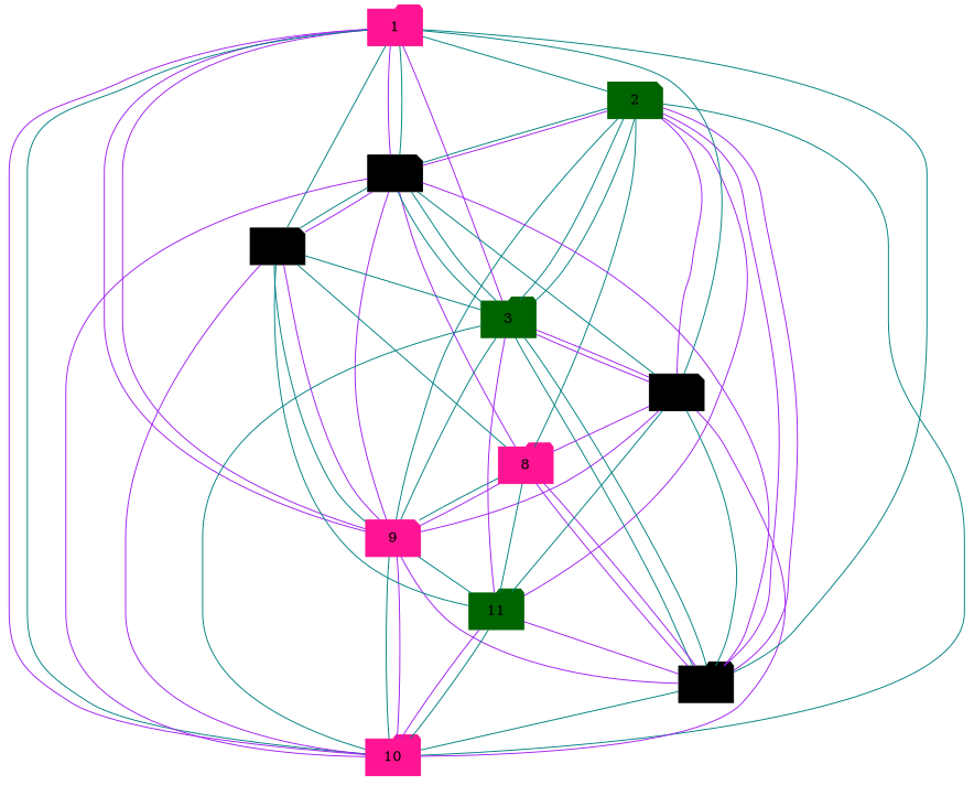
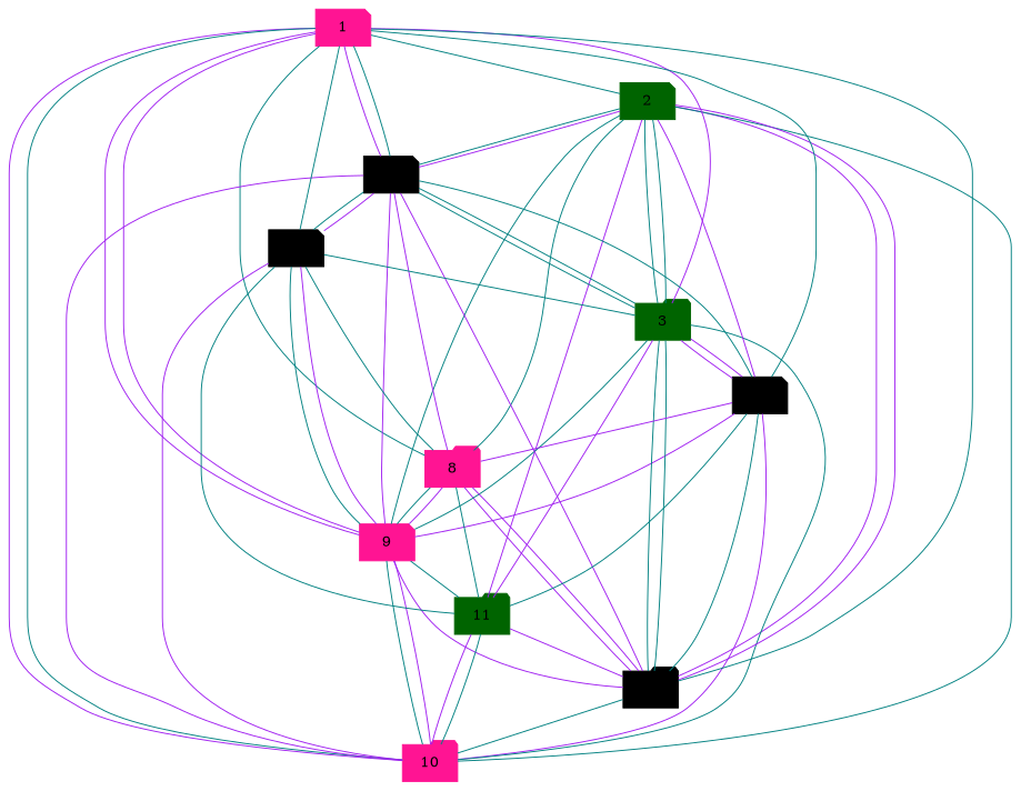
  graph {
    node [color=deeppink shape=folder style=filled]
    edge [color=teal]
-   1
+   1 [shape=note]
    2 [color=darkgreen shape=note]
    4 [color=black shape=note]
    8
    9 [shape=note]
    10
    3 [color=darkgreen]
    5 [color=black]
    11 [color=darkgreen]
    6 [color=black shape=note]
    7 [color=black shape=note]
    1 -- 2
    1 -- 4 [color=purple]
+   1 -- 8
    1 -- 9 [color=purple]
    1 -- 10 [color=purple]
    2 -- 4
    2 -- 8
    2 -- 9
    2 -- 3
    2 -- 5 [color=purple]
    2 -- 11 [color=purple]
    4 -- 1
    4 -- 2 [color=purple]
    4 -- 8 [color=purple]
    4 -- 3
    4 -- 6
    8 -- 9
    8 -- 5 [color=purple]
    9 -- 1 [color=purple]
    9 -- 4 [color=purple]
    9 -- 8 [color=purple]
    9 -- 10
    9 -- 5 [color=purple]
    9 -- 11
    9 -- 6 [color=purple]
    9 -- 7 [color=purple]
    10 -- 1
    10 -- 2
    10 -- 4 [color=purple]
    10 -- 9 [color=purple]
    10 -- 11
    10 -- 6 [color=purple]
    10 -- 7 [color=purple]
    3 -- 1 [color=purple]
    3 -- 2
    3 -- 4
    3 -- 9
    3 -- 10
    3 -- 5
    3 -- 11 [color=purple]
    3 -- 7 [color=purple]
    5 -- 1
    5 -- 2 [color=purple]
    5 -- 4 [color=purple]
    5 -- 8 [color=purple]
    5 -- 10
    5 -- 3
    5 -- 7
    11 -- 8
    11 -- 10 [color=purple]
    11 -- 5 [color=purple]
    11 -- 6
    11 -- 7
    6 -- 1
    6 -- 4 [color=purple]
    6 -- 8
    6 -- 9
    6 -- 3
    7 -- 1
    7 -- 2 [color=purple]
    7 -- 4
    7 -- 8 [color=purple]
    7 -- 3 [color=purple]
  }
